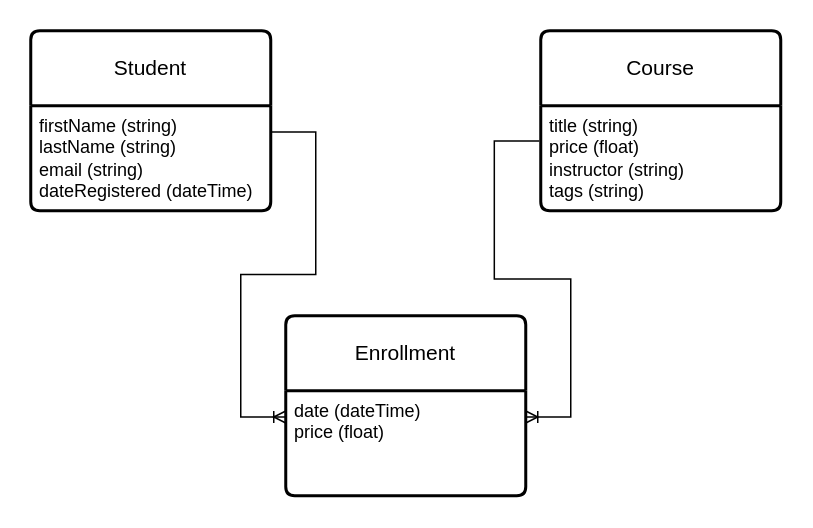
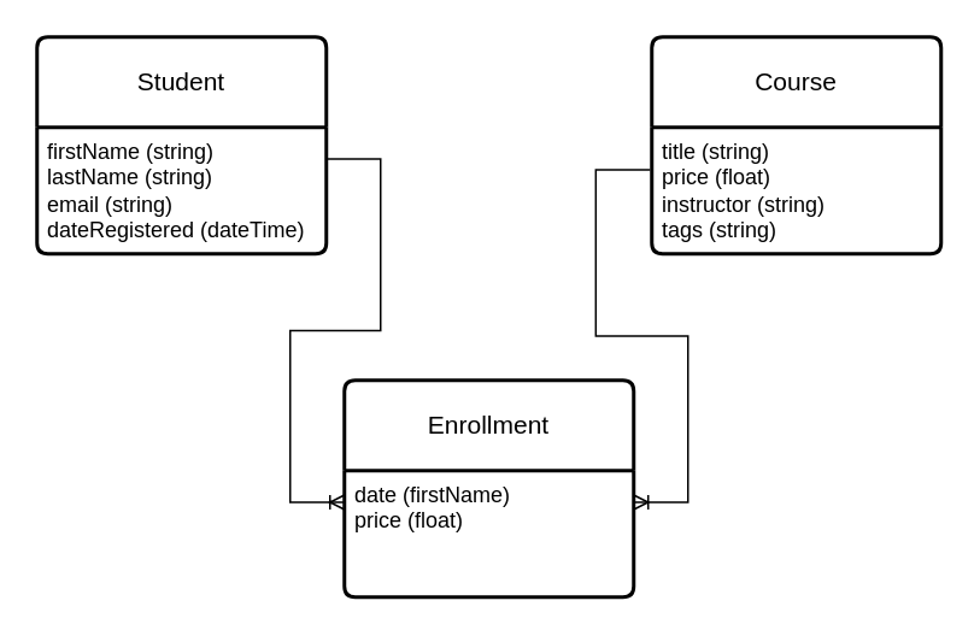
  <mxCell id="0" />
  <mxCell id="1" parent="0" />
  <mxCell id="2" value="Student" style="swimlane;childLayout=stackLayout;horizontal=1;startSize=50;horizontalStack=0;rounded=1;fontSize=14;fontStyle=0;strokeWidth=2;resizeParent=0;resizeLast=1;shadow=0;dashed=0;align=center;arcSize=4;whiteSpace=wrap;html=1;" vertex="1" parent="1"><mxGeometry x="20" y="20" width="160" height="120" as="geometry" /></mxCell>
  <mxCell id="3" value="firstName (string)&lt;div&gt;lastName (string)&lt;br&gt;&lt;div&gt;email (string)&lt;/div&gt;&lt;div&gt;dateRegistered (dateTime)&lt;/div&gt;&lt;/div&gt;" style="align=left;strokeColor=none;fillColor=none;spacingLeft=4;fontSize=12;verticalAlign=top;resizable=0;rotatable=0;part=1;html=1;" vertex="1" parent="2"><mxGeometry y="50" width="160" height="70" as="geometry" /></mxCell>
  <mxCell id="4" value="Course" style="swimlane;childLayout=stackLayout;horizontal=1;startSize=50;horizontalStack=0;rounded=1;fontSize=14;fontStyle=0;strokeWidth=2;resizeParent=0;resizeLast=1;shadow=0;dashed=0;align=center;arcSize=4;whiteSpace=wrap;html=1;" vertex="1" parent="1"><mxGeometry x="360" y="20" width="160" height="120" as="geometry" /></mxCell>
  <mxCell id="5" value="title (string)&lt;div&gt;price (float)&lt;/div&gt;&lt;div&gt;instructor (string)&lt;/div&gt;&lt;div&gt;tags (string)&lt;/div&gt;" style="align=left;strokeColor=none;fillColor=none;spacingLeft=4;fontSize=12;verticalAlign=top;resizable=0;rotatable=0;part=1;html=1;" vertex="1" parent="4"><mxGeometry y="50" width="160" height="70" as="geometry" /></mxCell>
  <mxCell id="6" value="Enrollment" style="swimlane;childLayout=stackLayout;horizontal=1;startSize=50;horizontalStack=0;rounded=1;fontSize=14;fontStyle=0;strokeWidth=2;resizeParent=0;resizeLast=1;shadow=0;dashed=0;align=center;arcSize=4;whiteSpace=wrap;html=1;" vertex="1" parent="1"><mxGeometry x="190" y="210" width="160" height="120" as="geometry" /></mxCell>
- <mxCell id="7" value="date (dateTime)&lt;div&gt;price (float)&lt;/div&gt;" style="align=left;strokeColor=none;fillColor=none;spacingLeft=4;fontSize=12;verticalAlign=top;resizable=0;rotatable=0;part=1;html=1;" vertex="1" parent="6"><mxGeometry y="50" width="160" height="70" as="geometry" /></mxCell>
+ <mxCell id="7" value="date (firstName)&lt;div&gt;price (float)&lt;/div&gt;" style="align=left;strokeColor=none;fillColor=none;spacingLeft=4;fontSize=12;verticalAlign=top;resizable=0;rotatable=0;part=1;html=1;" vertex="1" parent="6"><mxGeometry y="50" width="160" height="70" as="geometry" /></mxCell>
  <mxCell id="8" value="" style="edgeStyle=entityRelationEdgeStyle;fontSize=12;html=1;endArrow=ERoneToMany;rounded=0;entryX=0;entryY=0.25;entryDx=0;entryDy=0;exitX=1;exitY=0.25;exitDx=0;exitDy=0;" edge="1" parent="1" source="3" target="7"><mxGeometry width="100" height="100" relative="1" as="geometry"><mxPoint x="60" y="310" as="sourcePoint" /><mxPoint x="160" y="210" as="targetPoint" /><Array as="points"><mxPoint x="20" y="270" /></Array></mxGeometry></mxCell>
  <mxCell id="9" value="" style="edgeStyle=entityRelationEdgeStyle;fontSize=12;html=1;endArrow=ERoneToMany;rounded=0;entryX=1;entryY=0.25;entryDx=0;entryDy=0;exitX=-0.006;exitY=0.336;exitDx=0;exitDy=0;exitPerimeter=0;" edge="1" parent="1" source="5" target="7"><mxGeometry width="100" height="100" relative="1" as="geometry"><mxPoint x="400" y="330" as="sourcePoint" /><mxPoint x="500" y="230" as="targetPoint" /></mxGeometry></mxCell>
